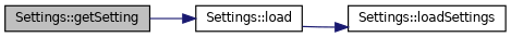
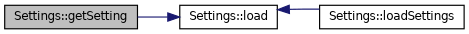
  digraph {
    rankdir=LR
    node [color=black fillcolor=white fontname=Helvetica fontsize=10 shape=record style=filled]
    edge [color=midnightblue fontname=Helvetica fontsize=10 labelfontname=Helvetica labelfontsize=10 style=solid]
    n1 [fillcolor=grey75 fontcolor=black height=0.2 label="Settings::getSetting" width=0.4]
    n2 [height=0.2 label="Settings::load" width=0.4]
    n3 [height=0.2 label="Settings::loadSettings" width=0.4]
    n1 -> n2
-   n2 -> n3
+   n3 -> n2
  }
